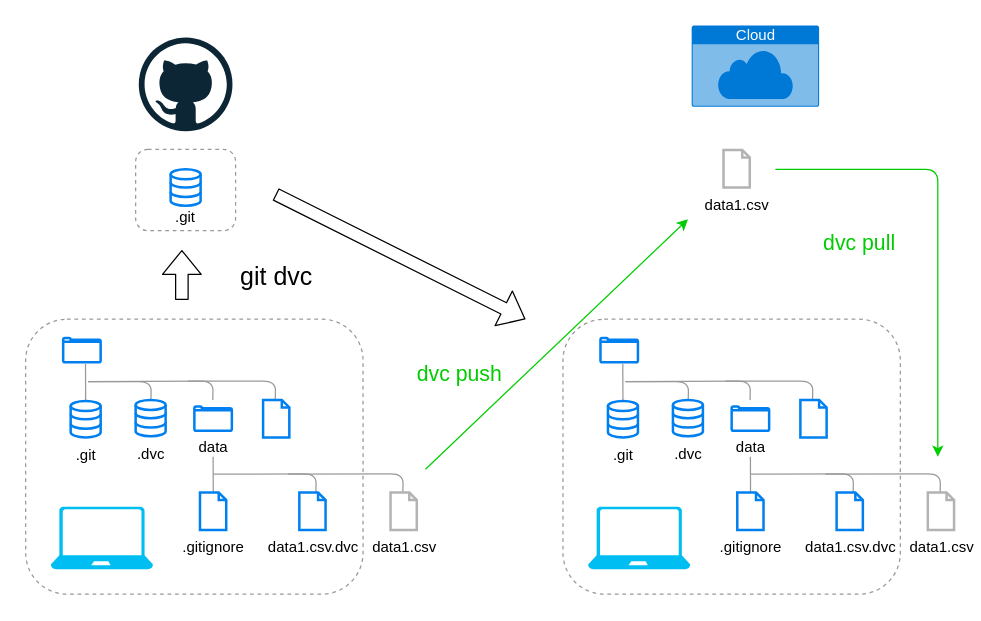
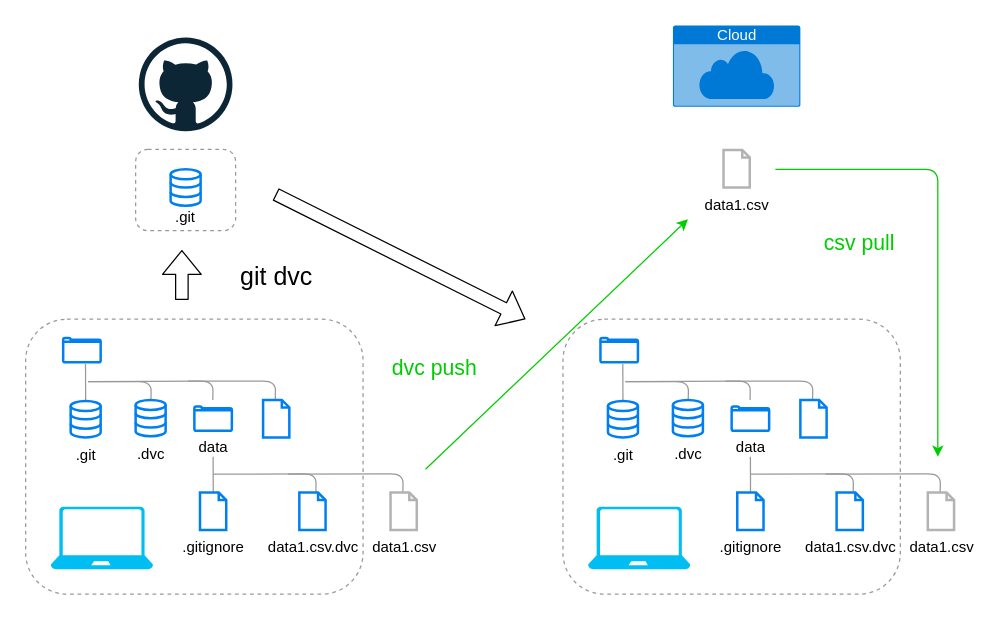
  <mxCell id="0" />
  <mxCell id="1" parent="0" />
  <mxCell id="2" value="" style="html=1;verticalLabelPosition=bottom;align=center;labelBackgroundColor=#ffffff;verticalAlign=top;strokeWidth=2;strokeColor=#0080F0;shadow=0;dashed=0;shape=mxgraph.ios7.icons.folder;fontSize=16;fillColor=none;" vertex="1" parent="1"><mxGeometry x="50" y="270" width="30" height="19.5" as="geometry" /></mxCell>
  <mxCell id="3" value="" style="endArrow=none;html=1;fontSize=16;entryX=0.596;entryY=1.071;entryDx=0;entryDy=0;entryPerimeter=0;strokeColor=#999999;" edge="1" parent="1" target="2"><mxGeometry width="50" height="50" relative="1" as="geometry"><mxPoint x="68" y="320" as="sourcePoint" /><mxPoint x="110" y="260" as="targetPoint" /></mxGeometry></mxCell>
  <mxCell id="4" value="" style="endArrow=none;html=1;fontSize=16;strokeColor=#999999;" edge="1" parent="1"><mxGeometry width="50" height="50" relative="1" as="geometry"><mxPoint x="70" y="305" as="sourcePoint" /><mxPoint x="169.75" y="319.55" as="targetPoint" /><Array as="points"><mxPoint x="170" y="304.55" /></Array></mxGeometry></mxCell>
  <mxCell id="5" value="" style="endArrow=none;html=1;fontSize=16;strokeColor=#999999;" edge="1" parent="1"><mxGeometry width="50" height="50" relative="1" as="geometry"><mxPoint x="150" y="304.55" as="sourcePoint" /><mxPoint x="219.75" y="319.55" as="targetPoint" /><Array as="points"><mxPoint x="220" y="304.55" /></Array></mxGeometry></mxCell>
  <mxCell id="6" value="" style="html=1;verticalLabelPosition=bottom;align=center;labelBackgroundColor=#ffffff;verticalAlign=top;strokeWidth=2;strokeColor=#0080F0;shadow=0;dashed=0;shape=mxgraph.ios7.icons.document;fontSize=16;fillColor=none;" vertex="1" parent="1"><mxGeometry x="210" y="319.55" width="21" height="30" as="geometry" /></mxCell>
  <mxCell id="7" value=".git" style="html=1;verticalLabelPosition=bottom;align=center;labelBackgroundColor=none;verticalAlign=top;strokeWidth=2;strokeColor=#0080F0;shadow=0;dashed=0;shape=mxgraph.ios7.icons.data;fillColor=none;" vertex="1" parent="1"><mxGeometry x="56" y="320.45" width="24" height="29.1" as="geometry" /></mxCell>
  <mxCell id="8" value="data" style="html=1;verticalLabelPosition=bottom;align=center;labelBackgroundColor=none;verticalAlign=top;strokeWidth=2;strokeColor=#0080F0;shadow=0;dashed=0;shape=mxgraph.ios7.icons.folder;fontSize=12;fillColor=none;" vertex="1" parent="1"><mxGeometry x="155" y="324.8" width="30" height="19.5" as="geometry" /></mxCell>
  <mxCell id="9" value="" style="rounded=1;whiteSpace=wrap;html=1;fontSize=16;strokeColor=#999999;dashed=1;fillColor=none;" vertex="1" parent="1"><mxGeometry x="108" y="119.1" width="80" height="65" as="geometry" /></mxCell>
  <mxCell id="10" value="" style="html=1;verticalLabelPosition=bottom;align=center;labelBackgroundColor=#ffffff;verticalAlign=top;strokeWidth=2;strokeColor=#0080F0;shadow=0;dashed=0;shape=mxgraph.ios7.icons.data;fillColor=none;" vertex="1" parent="1"><mxGeometry x="136" y="135" width="24" height="29.1" as="geometry" /></mxCell>
  <mxCell id="11" value=".git" style="text;html=1;strokeColor=none;fillColor=none;align=center;verticalAlign=middle;whiteSpace=wrap;rounded=0;" vertex="1" parent="1"><mxGeometry x="128" y="164.1" width="40" height="20" as="geometry" /></mxCell>
  <mxCell id="12" value="" style="shape=flexArrow;endArrow=classic;html=1;" edge="1" parent="1"><mxGeometry width="50" height="50" relative="1" as="geometry"><mxPoint x="145" y="239.55" as="sourcePoint" /><mxPoint x="145" y="199.55" as="targetPoint" /></mxGeometry></mxCell>
  <mxCell id="13" value="git dvc" style="text;html=1;strokeColor=none;fillColor=none;align=center;verticalAlign=middle;whiteSpace=wrap;rounded=0;fontSize=20;" vertex="1" parent="1"><mxGeometry x="180.5" y="199.55" width="79.5" height="40" as="geometry" /></mxCell>
  <mxCell id="14" value="" style="dashed=0;outlineConnect=0;html=1;align=center;labelPosition=center;verticalLabelPosition=bottom;verticalAlign=top;shape=mxgraph.weblogos.github;fontSize=15;" vertex="1" parent="1"><mxGeometry x="110.5" y="29.55" width="75" height="75" as="geometry" /></mxCell>
  <mxCell id="15" value="" style="verticalLabelPosition=bottom;html=1;verticalAlign=top;align=center;strokeColor=none;fillColor=#00BEF2;shape=mxgraph.azure.laptop;pointerEvents=1;fontSize=15;" vertex="1" parent="1"><mxGeometry x="40" y="405" width="82" height="50" as="geometry" /></mxCell>
  <mxCell id="16" value="" style="endArrow=none;html=1;fontSize=16;strokeColor=#999999;" edge="1" parent="1"><mxGeometry width="50" height="50" relative="1" as="geometry"><mxPoint x="70" y="305" as="sourcePoint" /><mxPoint x="120.25" y="320" as="targetPoint" /><Array as="points"><mxPoint x="120.5" y="305" /></Array></mxGeometry></mxCell>
  <mxCell id="17" value=".dvc" style="html=1;verticalLabelPosition=bottom;align=center;labelBackgroundColor=none;verticalAlign=top;strokeWidth=2;strokeColor=#0080F0;shadow=0;dashed=0;shape=mxgraph.ios7.icons.data;fillColor=none;" vertex="1" parent="1"><mxGeometry x="108" y="319.55" width="24" height="29.1" as="geometry" /></mxCell>
  <mxCell id="18" value="" style="endArrow=none;html=1;fontSize=16;entryX=0.596;entryY=1.071;entryDx=0;entryDy=0;entryPerimeter=0;strokeColor=#999999;" edge="1" parent="1"><mxGeometry width="50" height="50" relative="1" as="geometry"><mxPoint x="170.12" y="394.12" as="sourcePoint" /><mxPoint x="170" y="365.005" as="targetPoint" /></mxGeometry></mxCell>
  <mxCell id="19" value="" style="endArrow=none;html=1;fontSize=16;strokeColor=#999999;" edge="1" parent="1"><mxGeometry width="50" height="50" relative="1" as="geometry"><mxPoint x="170" y="379" as="sourcePoint" /><mxPoint x="252.25" y="393.67" as="targetPoint" /><Array as="points"><mxPoint x="252.5" y="378.67" /></Array></mxGeometry></mxCell>
  <mxCell id="20" value="" style="endArrow=none;html=1;fontSize=16;strokeColor=#999999;" edge="1" parent="1"><mxGeometry width="50" height="50" relative="1" as="geometry"><mxPoint x="230" y="379" as="sourcePoint" /><mxPoint x="321.87" y="393.67" as="targetPoint" /><Array as="points"><mxPoint x="322.12" y="378.67" /></Array></mxGeometry></mxCell>
  <mxCell id="21" value=".gitignore" style="html=1;verticalLabelPosition=bottom;align=center;labelBackgroundColor=none;verticalAlign=top;strokeWidth=2;strokeColor=#0080F0;shadow=0;dashed=0;shape=mxgraph.ios7.icons.document;fontSize=12;fillColor=none;" vertex="1" parent="1"><mxGeometry x="159.5" y="393.67" width="21" height="30" as="geometry" /></mxCell>
  <mxCell id="22" value="data1.csv.dvc" style="html=1;verticalLabelPosition=bottom;align=center;labelBackgroundColor=none;verticalAlign=top;strokeWidth=2;strokeColor=#0080F0;shadow=0;dashed=0;shape=mxgraph.ios7.icons.document;fontSize=12;fillColor=none;" vertex="1" parent="1"><mxGeometry x="239" y="393.67" width="21" height="30" as="geometry" /></mxCell>
  <mxCell id="23" value="data1.csv" style="html=1;verticalLabelPosition=bottom;align=center;labelBackgroundColor=none;verticalAlign=top;strokeWidth=2;shadow=0;dashed=0;shape=mxgraph.ios7.icons.document;fontSize=12;fillColor=none;strokeColor=#B3B3B3;" vertex="1" parent="1"><mxGeometry x="312" y="393.67" width="21" height="30" as="geometry" /></mxCell>
  <mxCell id="24" value="" style="rounded=1;whiteSpace=wrap;html=1;fontSize=16;strokeColor=#999999;dashed=1;fillColor=none;" vertex="1" parent="1"><mxGeometry x="20" y="255" width="270" height="220" as="geometry" /></mxCell>
  <mxCell id="25" value="" style="html=1;verticalLabelPosition=bottom;align=center;labelBackgroundColor=#ffffff;verticalAlign=top;strokeWidth=2;strokeColor=#0080F0;shadow=0;dashed=0;shape=mxgraph.ios7.icons.folder;fontSize=16;fillColor=none;" vertex="1" parent="1"><mxGeometry x="480" y="270" width="30" height="19.5" as="geometry" /></mxCell>
  <mxCell id="26" value="" style="endArrow=none;html=1;fontSize=16;entryX=0.596;entryY=1.071;entryDx=0;entryDy=0;entryPerimeter=0;strokeColor=#999999;" edge="1" parent="1" target="25"><mxGeometry width="50" height="50" relative="1" as="geometry"><mxPoint x="498" y="320" as="sourcePoint" /><mxPoint x="540" y="260" as="targetPoint" /></mxGeometry></mxCell>
  <mxCell id="27" value="" style="endArrow=none;html=1;fontSize=16;strokeColor=#999999;" edge="1" parent="1"><mxGeometry width="50" height="50" relative="1" as="geometry"><mxPoint x="500" y="305" as="sourcePoint" /><mxPoint x="599.75" y="319.55" as="targetPoint" /><Array as="points"><mxPoint x="600" y="304.55" /></Array></mxGeometry></mxCell>
  <mxCell id="28" value="" style="endArrow=none;html=1;fontSize=16;strokeColor=#999999;" edge="1" parent="1"><mxGeometry width="50" height="50" relative="1" as="geometry"><mxPoint x="580" y="304.55" as="sourcePoint" /><mxPoint x="649.75" y="319.55" as="targetPoint" /><Array as="points"><mxPoint x="650" y="304.55" /></Array></mxGeometry></mxCell>
  <mxCell id="29" value="" style="html=1;verticalLabelPosition=bottom;align=center;labelBackgroundColor=#ffffff;verticalAlign=top;strokeWidth=2;strokeColor=#0080F0;shadow=0;dashed=0;shape=mxgraph.ios7.icons.document;fontSize=16;fillColor=none;" vertex="1" parent="1"><mxGeometry x="640" y="319.55" width="21" height="30" as="geometry" /></mxCell>
  <mxCell id="30" value=".git" style="html=1;verticalLabelPosition=bottom;align=center;labelBackgroundColor=none;verticalAlign=top;strokeWidth=2;strokeColor=#0080F0;shadow=0;dashed=0;shape=mxgraph.ios7.icons.data;fillColor=none;" vertex="1" parent="1"><mxGeometry x="486" y="320.45" width="24" height="29.1" as="geometry" /></mxCell>
  <mxCell id="31" value="data" style="html=1;verticalLabelPosition=bottom;align=center;labelBackgroundColor=none;verticalAlign=top;strokeWidth=2;strokeColor=#0080F0;shadow=0;dashed=0;shape=mxgraph.ios7.icons.folder;fontSize=12;fillColor=none;" vertex="1" parent="1"><mxGeometry x="585" y="324.8" width="30" height="19.5" as="geometry" /></mxCell>
  <mxCell id="32" value="" style="verticalLabelPosition=bottom;html=1;verticalAlign=top;align=center;strokeColor=none;fillColor=#00BEF2;shape=mxgraph.azure.laptop;pointerEvents=1;fontSize=15;" vertex="1" parent="1"><mxGeometry x="470" y="405" width="82" height="50" as="geometry" /></mxCell>
  <mxCell id="33" value="" style="endArrow=none;html=1;fontSize=16;strokeColor=#999999;" edge="1" parent="1"><mxGeometry width="50" height="50" relative="1" as="geometry"><mxPoint x="500" y="305" as="sourcePoint" /><mxPoint x="550.25" y="320" as="targetPoint" /><Array as="points"><mxPoint x="550.5" y="305" /></Array></mxGeometry></mxCell>
  <mxCell id="34" value=".dvc" style="html=1;verticalLabelPosition=bottom;align=center;labelBackgroundColor=none;verticalAlign=top;strokeWidth=2;strokeColor=#0080F0;shadow=0;dashed=0;shape=mxgraph.ios7.icons.data;fillColor=none;" vertex="1" parent="1"><mxGeometry x="538" y="319.55" width="24" height="29.1" as="geometry" /></mxCell>
  <mxCell id="35" value="" style="endArrow=none;html=1;fontSize=16;entryX=0.596;entryY=1.071;entryDx=0;entryDy=0;entryPerimeter=0;strokeColor=#999999;" edge="1" parent="1"><mxGeometry width="50" height="50" relative="1" as="geometry"><mxPoint x="600.12" y="394.12" as="sourcePoint" /><mxPoint x="600" y="365.005" as="targetPoint" /></mxGeometry></mxCell>
  <mxCell id="36" value="" style="endArrow=none;html=1;fontSize=16;strokeColor=#999999;" edge="1" parent="1"><mxGeometry width="50" height="50" relative="1" as="geometry"><mxPoint x="600" y="379" as="sourcePoint" /><mxPoint x="682.25" y="393.67" as="targetPoint" /><Array as="points"><mxPoint x="682.5" y="378.67" /></Array></mxGeometry></mxCell>
  <mxCell id="37" value="" style="endArrow=none;html=1;fontSize=16;strokeColor=#999999;" edge="1" parent="1"><mxGeometry width="50" height="50" relative="1" as="geometry"><mxPoint x="660" y="379" as="sourcePoint" /><mxPoint x="751.87" y="393.67" as="targetPoint" /><Array as="points"><mxPoint x="752.12" y="378.67" /></Array></mxGeometry></mxCell>
  <mxCell id="38" value=".gitignore" style="html=1;verticalLabelPosition=bottom;align=center;labelBackgroundColor=none;verticalAlign=top;strokeWidth=2;strokeColor=#0080F0;shadow=0;dashed=0;shape=mxgraph.ios7.icons.document;fontSize=12;fillColor=none;" vertex="1" parent="1"><mxGeometry x="589.5" y="393.67" width="21" height="30" as="geometry" /></mxCell>
  <mxCell id="39" value="data1.csv.dvc" style="html=1;verticalLabelPosition=bottom;align=center;labelBackgroundColor=none;verticalAlign=top;strokeWidth=2;strokeColor=#0080F0;shadow=0;dashed=0;shape=mxgraph.ios7.icons.document;fontSize=12;fillColor=none;" vertex="1" parent="1"><mxGeometry x="669" y="393.67" width="21" height="30" as="geometry" /></mxCell>
  <mxCell id="40" value="data1.csv" style="html=1;verticalLabelPosition=bottom;align=center;labelBackgroundColor=none;verticalAlign=top;strokeWidth=2;shadow=0;dashed=0;shape=mxgraph.ios7.icons.document;fontSize=12;fillColor=none;strokeColor=#B3B3B3;" vertex="1" parent="1"><mxGeometry x="742" y="393.67" width="21" height="30" as="geometry" /></mxCell>
  <mxCell id="41" value="" style="rounded=1;whiteSpace=wrap;html=1;fontSize=16;strokeColor=#999999;dashed=1;fillColor=none;" vertex="1" parent="1"><mxGeometry x="450" y="255" width="270" height="220" as="geometry" /></mxCell>
- <mxCell id="42" value="Cloud" style="html=1;strokeColor=none;fillColor=#0079D6;labelPosition=center;verticalLabelPosition=middle;verticalAlign=top;align=center;fontSize=12;outlineConnect=0;spacingTop=-6;fontColor=#FFFFFF;shape=mxgraph.sitemap.cloud;labelBackgroundColor=none;" vertex="1" parent="1"><mxGeometry x="553" y="20" width="102" height="65" as="geometry" /></mxCell>
+ <mxCell id="42" value="Cloud" style="html=1;strokeColor=none;fillColor=#0079D6;labelPosition=center;verticalLabelPosition=middle;verticalAlign=top;align=center;fontSize=12;outlineConnect=0;spacingTop=-6;fontColor=#FFFFFF;shape=mxgraph.sitemap.cloud;labelBackgroundColor=none;" vertex="1" parent="1"><mxGeometry x="538" y="20" width="102" height="65" as="geometry" /></mxCell>
  <mxCell id="43" value="data1.csv" style="html=1;verticalLabelPosition=bottom;align=center;labelBackgroundColor=none;verticalAlign=top;strokeWidth=2;shadow=0;dashed=0;shape=mxgraph.ios7.icons.document;fontSize=12;fillColor=none;strokeColor=#B3B3B3;" vertex="1" parent="1"><mxGeometry x="578.5" y="119.55" width="21" height="30" as="geometry" /></mxCell>
  <mxCell id="44" value="" style="shape=flexArrow;endArrow=classic;html=1;" edge="1" parent="1"><mxGeometry width="50" height="50" relative="1" as="geometry"><mxPoint x="220" y="155" as="sourcePoint" /><mxPoint x="420" y="255" as="targetPoint" /></mxGeometry></mxCell>
  <mxCell id="45" value="" style="endArrow=classic;html=1;fontSize=12;strokeColor=#00CC00;" edge="1" parent="1"><mxGeometry width="50" height="50" relative="1" as="geometry"><mxPoint x="340" y="375" as="sourcePoint" /><mxPoint x="550" y="175" as="targetPoint" /></mxGeometry></mxCell>
  <mxCell id="46" value="" style="endArrow=classic;html=1;fontSize=12;strokeColor=#00CC00;" edge="1" parent="1"><mxGeometry width="50" height="50" relative="1" as="geometry"><mxPoint x="620" y="135" as="sourcePoint" /><mxPoint x="750" y="365" as="targetPoint" /><Array as="points"><mxPoint x="750" y="135" /></Array></mxGeometry></mxCell>
- <mxCell id="47" value="dvc push" style="text;html=1;strokeColor=none;fillColor=none;align=center;verticalAlign=middle;whiteSpace=wrap;rounded=0;labelBackgroundColor=none;fontSize=17;fontColor=#00CC00;" vertex="1" parent="1"><mxGeometry x="320" y="289.5" width="95" height="20" as="geometry" /></mxCell>
- <mxCell id="48" value="dvc pull" style="text;html=1;strokeColor=none;fillColor=none;align=center;verticalAlign=middle;whiteSpace=wrap;rounded=0;labelBackgroundColor=none;fontSize=17;fontColor=#00CC00;" vertex="1" parent="1"><mxGeometry x="640" y="185" width="95" height="20" as="geometry" /></mxCell>
+ <mxCell id="47" value="dvc push" style="text;html=1;strokeColor=none;fillColor=none;align=center;verticalAlign=middle;whiteSpace=wrap;rounded=0;labelBackgroundColor=none;fontSize=17;fontColor=#00CC00;" vertex="1" parent="1"><mxGeometry x="300" y="284.5" width="95" height="20" as="geometry" /></mxCell>
+ <mxCell id="48" value="csv pull" style="text;html=1;strokeColor=none;fillColor=none;align=center;verticalAlign=middle;whiteSpace=wrap;rounded=0;labelBackgroundColor=none;fontSize=17;fontColor=#00CC00;" vertex="1" parent="1"><mxGeometry x="640" y="185" width="95" height="20" as="geometry" /></mxCell>
